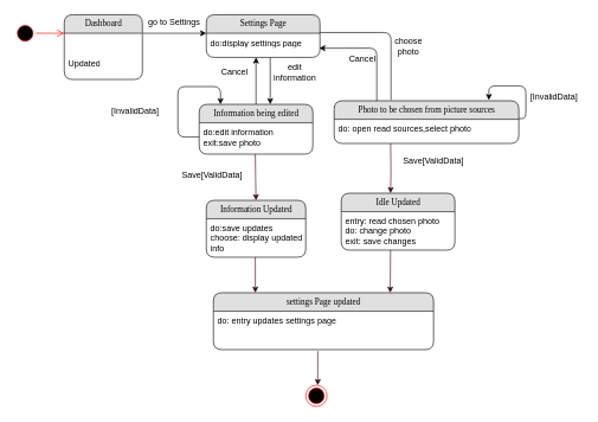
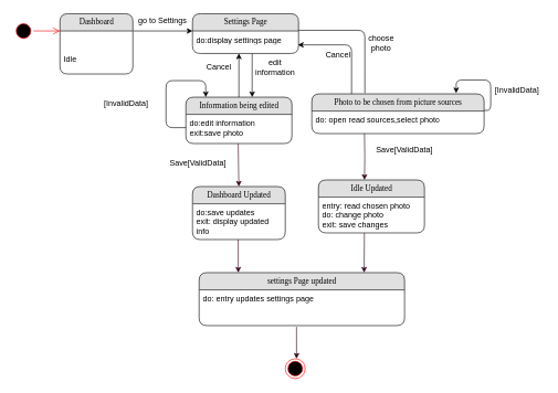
  <mxCell id="0" />
  <mxCell id="1" parent="0" />
  <mxCell id="2" value="" style="ellipse;html=1;shape=startState;fillColor=#000000;strokeColor=#ff0000;" parent="1" vertex="1"><mxGeometry x="20" y="31" width="30" height="30" as="geometry" /></mxCell>
  <mxCell id="3" value="" style="edgeStyle=orthogonalEdgeStyle;html=1;verticalAlign=bottom;endArrow=open;endSize=8;strokeColor=#ff0000;" parent="1" source="2" edge="1"><mxGeometry relative="1" as="geometry"><mxPoint x="90" y="46" as="targetPoint" /></mxGeometry></mxCell>
  <mxCell id="4" value="" style="endArrow=classic;html=1;" parent="1" edge="1"><mxGeometry width="50" height="50" relative="1" as="geometry"><mxPoint x="201" y="46" as="sourcePoint" /><mxPoint x="290" y="46" as="targetPoint" /></mxGeometry></mxCell>
  <mxCell id="5" value="go to Settings" style="text;html=1;strokeColor=none;fillColor=none;align=center;verticalAlign=middle;whiteSpace=wrap;rounded=0;" parent="1" vertex="1"><mxGeometry x="200" y="20" width="90" height="20" as="geometry" /></mxCell>
  <mxCell id="6" value="" style="endArrow=classic;html=1;" parent="1" edge="1"><mxGeometry width="50" height="50" relative="1" as="geometry"><mxPoint x="380" y="72" as="sourcePoint" /><mxPoint x="380" y="146" as="targetPoint" /><Array as="points" /></mxGeometry></mxCell>
  <mxCell id="7" value="" style="ellipse;html=1;shape=endState;fillColor=#000000;strokeColor=#ff0000;" parent="1" vertex="1"><mxGeometry x="430" y="541" width="30" height="30" as="geometry" /></mxCell>
  <mxCell id="8" value="edit information" style="text;html=1;strokeColor=none;fillColor=none;align=center;verticalAlign=middle;whiteSpace=wrap;rounded=0;rotation=0;" parent="1" vertex="1"><mxGeometry x="390" y="91" width="50" height="20" as="geometry" /></mxCell>
  <mxCell id="9" value="" style="endArrow=none;html=1;exitX=1;exitY=-0.038;exitDx=0;exitDy=0;exitPerimeter=0;entryX=0.308;entryY=-0.017;entryDx=0;entryDy=0;entryPerimeter=0;" parent="1" source="34" target="13" edge="1"><mxGeometry width="50" height="50" relative="1" as="geometry"><mxPoint x="410" y="-4" as="sourcePoint" /><mxPoint x="530" y="45" as="targetPoint" /><Array as="points"><mxPoint x="550" y="45" /></Array></mxGeometry></mxCell>
  <mxCell id="10" value="choose photo" style="text;html=1;strokeColor=none;fillColor=none;align=center;verticalAlign=middle;whiteSpace=wrap;rounded=0;rotation=0;" parent="1" vertex="1"><mxGeometry x="540" y="50" width="70" height="30" as="geometry" /></mxCell>
  <mxCell id="11" value="[InvalidData]" style="text;html=1;strokeColor=none;fillColor=none;align=center;verticalAlign=middle;whiteSpace=wrap;rounded=0;" parent="1" vertex="1"><mxGeometry x="150" y="146" width="80" height="20" as="geometry" /></mxCell>
  <mxCell id="12" value="" style="endArrow=classic;html=1;strokeColor=#33001A;entryX=0.434;entryY=0;entryDx=0;entryDy=0;entryPerimeter=0;" parent="1" target="29" edge="1"><mxGeometry width="50" height="50" relative="1" as="geometry"><mxPoint x="549.5" y="200.5" as="sourcePoint" /><mxPoint x="549.5" y="261" as="targetPoint" /><Array as="points"><mxPoint x="550" y="241" /></Array></mxGeometry></mxCell>
  <mxCell id="13" value="Photo to be chosen from picture sources" style="swimlane;html=1;fontStyle=0;childLayout=stackLayout;horizontal=1;startSize=26;fillColor=#e0e0e0;horizontalStack=0;resizeParent=1;resizeLast=0;collapsible=1;marginBottom=0;swimlaneFillColor=#ffffff;align=center;rounded=1;shadow=0;comic=0;labelBackgroundColor=none;strokeWidth=1;fontFamily=Verdana;fontSize=12" parent="1" vertex="1"><mxGeometry x="470" y="141" width="260" height="60" as="geometry" /></mxCell>
  <mxCell id="14" value="do: open read sources,select photo" style="text;html=1;strokeColor=none;fillColor=none;spacingLeft=4;spacingRight=4;whiteSpace=wrap;overflow=hidden;rotatable=0;points=[[0,0.5],[1,0.5]];portConstraint=eastwest;" parent="13" vertex="1"><mxGeometry y="26" width="260" height="34" as="geometry" /></mxCell>
  <mxCell id="15" value="Information being edited" style="swimlane;html=1;fontStyle=0;childLayout=stackLayout;horizontal=1;startSize=26;fillColor=#e0e0e0;horizontalStack=0;resizeParent=1;resizeLast=0;collapsible=1;marginBottom=0;swimlaneFillColor=#ffffff;align=center;rounded=1;shadow=0;comic=0;labelBackgroundColor=none;strokeWidth=1;fontFamily=Verdana;fontSize=12" parent="1" vertex="1"><mxGeometry x="280" y="146" width="160" height="70" as="geometry" /></mxCell>
  <mxCell id="16" value="do:edit information&lt;br&gt;exit:save photo" style="text;html=1;strokeColor=none;fillColor=none;spacingLeft=4;spacingRight=4;whiteSpace=wrap;overflow=hidden;rotatable=0;points=[[0,0.5],[1,0.5]];portConstraint=eastwest;" parent="15" vertex="1"><mxGeometry y="26" width="160" height="40" as="geometry" /></mxCell>
  <mxCell id="17" value="" style="edgeStyle=segmentEdgeStyle;endArrow=classic;html=1;exitX=0;exitY=0.5;exitDx=0;exitDy=0;" parent="15" source="16" edge="1"><mxGeometry width="50" height="50" relative="1" as="geometry"><mxPoint x="-20" y="155" as="sourcePoint" /><mxPoint x="30" as="targetPoint" /><Array as="points"><mxPoint x="-30" y="46" /><mxPoint x="-30" y="-25" /><mxPoint x="30" y="-25" /><mxPoint x="30" /></Array></mxGeometry></mxCell>
  <mxCell id="18" value="Save[ValidData]" style="text;html=1;strokeColor=none;fillColor=none;align=center;verticalAlign=middle;whiteSpace=wrap;rounded=0;" parent="1" vertex="1"><mxGeometry x="590" y="216" width="40" height="20" as="geometry" /></mxCell>
  <mxCell id="19" value="" style="endArrow=classic;html=1;strokeColor=#33001A;entryX=0.803;entryY=0;entryDx=0;entryDy=0;entryPerimeter=0;" parent="1" target="27" edge="1"><mxGeometry width="50" height="50" relative="1" as="geometry"><mxPoint x="549.5" y="341" as="sourcePoint" /><mxPoint x="550" y="401" as="targetPoint" /><Array as="points" /></mxGeometry></mxCell>
  <mxCell id="20" value="" style="endArrow=classic;html=1;strokeColor=#33001A;entryX=0.5;entryY=0;entryDx=0;entryDy=0;" parent="1" target="21" edge="1"><mxGeometry width="50" height="50" relative="1" as="geometry"><mxPoint x="359" y="216" as="sourcePoint" /><mxPoint x="359" y="276.5" as="targetPoint" /><Array as="points"><mxPoint x="359.5" y="256.5" /></Array></mxGeometry></mxCell>
- <mxCell id="21" value="Information Updated" style="swimlane;html=1;fontStyle=0;childLayout=stackLayout;horizontal=1;startSize=26;fillColor=#e0e0e0;horizontalStack=0;resizeParent=1;resizeLast=0;collapsible=1;marginBottom=0;swimlaneFillColor=#ffffff;align=center;rounded=1;shadow=0;comic=0;labelBackgroundColor=none;strokeWidth=1;fontFamily=Verdana;fontSize=12" parent="1" vertex="1"><mxGeometry x="290" y="281" width="140" height="80" as="geometry" /></mxCell>
- <mxCell id="22" value="do:save updates&lt;br&gt;choose: display updated info" style="text;html=1;strokeColor=none;fillColor=none;spacingLeft=4;spacingRight=4;whiteSpace=wrap;overflow=hidden;rotatable=0;points=[[0,0.5],[1,0.5]];portConstraint=eastwest;" parent="21" vertex="1"><mxGeometry y="26" width="140" height="54" as="geometry" /></mxCell>
+ <mxCell id="21" value="Dashboard Updated" style="swimlane;html=1;fontStyle=0;childLayout=stackLayout;horizontal=1;startSize=26;fillColor=#e0e0e0;horizontalStack=0;resizeParent=1;resizeLast=0;collapsible=1;marginBottom=0;swimlaneFillColor=#ffffff;align=center;rounded=1;shadow=0;comic=0;labelBackgroundColor=none;strokeWidth=1;fontFamily=Verdana;fontSize=12" parent="1" vertex="1"><mxGeometry x="290" y="281" width="140" height="80" as="geometry" /></mxCell>
+ <mxCell id="22" value="do:save updates&lt;br&gt;exit: display updated info" style="text;html=1;strokeColor=none;fillColor=none;spacingLeft=4;spacingRight=4;whiteSpace=wrap;overflow=hidden;rotatable=0;points=[[0,0.5],[1,0.5]];portConstraint=eastwest;" parent="21" vertex="1"><mxGeometry y="26" width="140" height="54" as="geometry" /></mxCell>
  <mxCell id="23" value="" style="endArrow=classic;html=1;strokeColor=#33001A;" parent="1" edge="1"><mxGeometry width="50" height="50" relative="1" as="geometry"><mxPoint x="359" y="361" as="sourcePoint" /><mxPoint x="359" y="411" as="targetPoint" /><Array as="points" /></mxGeometry></mxCell>
  <mxCell id="24" value="" style="endArrow=classic;html=1;strokeColor=#33001A;exitX=0.474;exitY=1.037;exitDx=0;exitDy=0;exitPerimeter=0;" parent="1" source="28" edge="1"><mxGeometry width="50" height="50" relative="1" as="geometry"><mxPoint x="380" y="556" as="sourcePoint" /><mxPoint x="447" y="541" as="targetPoint" /><Array as="points" /></mxGeometry></mxCell>
  <mxCell id="25" value="[InvalidData]" style="text;html=1;strokeColor=none;fillColor=none;align=center;verticalAlign=middle;whiteSpace=wrap;rounded=0;" parent="1" vertex="1"><mxGeometry x="740" y="126" width="80" height="20" as="geometry" /></mxCell>
  <mxCell id="26" value="Save[ValidData]&amp;nbsp;" style="text;html=1;strokeColor=none;fillColor=none;align=center;verticalAlign=middle;whiteSpace=wrap;rounded=0;" parent="1" vertex="1"><mxGeometry x="280" y="236" width="40" height="20" as="geometry" /></mxCell>
  <mxCell id="27" value="settings Page updated" style="swimlane;html=1;fontStyle=0;childLayout=stackLayout;horizontal=1;startSize=26;fillColor=#e0e0e0;horizontalStack=0;resizeParent=1;resizeLast=0;collapsible=1;marginBottom=0;swimlaneFillColor=#ffffff;align=center;rounded=1;shadow=0;comic=0;labelBackgroundColor=none;strokeWidth=1;fontFamily=Verdana;fontSize=12" parent="1" vertex="1"><mxGeometry x="300" y="411" width="310" height="80" as="geometry" /></mxCell>
  <mxCell id="28" value="do: entry updates settings page" style="text;html=1;strokeColor=none;fillColor=none;spacingLeft=4;spacingRight=4;whiteSpace=wrap;overflow=hidden;rotatable=0;points=[[0,0.5],[1,0.5]];portConstraint=eastwest;" parent="27" vertex="1"><mxGeometry y="26" width="310" height="54" as="geometry" /></mxCell>
  <mxCell id="29" value="Idle Updated" style="swimlane;html=1;fontStyle=0;childLayout=stackLayout;horizontal=1;startSize=26;fillColor=#e0e0e0;horizontalStack=0;resizeParent=1;resizeLast=0;collapsible=1;marginBottom=0;swimlaneFillColor=#ffffff;align=center;rounded=1;shadow=0;comic=0;labelBackgroundColor=none;strokeWidth=1;fontFamily=Verdana;fontSize=12" parent="1" vertex="1"><mxGeometry x="480" y="271" width="160" height="80" as="geometry" /></mxCell>
  <mxCell id="30" value="entry: read chosen photo&lt;br&gt;do: change photo&lt;br&gt;exit: save changes" style="text;html=1;strokeColor=none;fillColor=none;spacingLeft=4;spacingRight=4;whiteSpace=wrap;overflow=hidden;rotatable=0;points=[[0,0.5],[1,0.5]];portConstraint=eastwest;" parent="29" vertex="1"><mxGeometry y="26" width="160" height="54" as="geometry" /></mxCell>
  <mxCell id="31" value="Dashboard" style="swimlane;html=1;fontStyle=0;childLayout=stackLayout;horizontal=1;startSize=26;fillColor=#e0e0e0;horizontalStack=0;resizeParent=1;resizeLast=0;collapsible=1;marginBottom=0;swimlaneFillColor=#ffffff;align=center;rounded=1;shadow=0;comic=0;labelBackgroundColor=none;strokeWidth=1;fontFamily=Verdana;fontSize=12" parent="1" vertex="1"><mxGeometry x="90" y="20" width="110" height="91" as="geometry" /></mxCell>
- <mxCell id="32" value="&lt;br&gt;&lt;br&gt;Updated" style="text;html=1;strokeColor=none;fillColor=none;spacingLeft=4;spacingRight=4;whiteSpace=wrap;overflow=hidden;rotatable=0;points=[[0,0.5],[1,0.5]];portConstraint=eastwest;" parent="31" vertex="1"><mxGeometry y="26" width="110" height="54" as="geometry" /></mxCell>
+ <mxCell id="32" value="&lt;br&gt;&lt;br&gt;Idle" style="text;html=1;strokeColor=none;fillColor=none;spacingLeft=4;spacingRight=4;whiteSpace=wrap;overflow=hidden;rotatable=0;points=[[0,0.5],[1,0.5]];portConstraint=eastwest;" parent="31" vertex="1"><mxGeometry y="26" width="110" height="54" as="geometry" /></mxCell>
  <mxCell id="33" value="Settings Page" style="swimlane;html=1;fontStyle=0;childLayout=stackLayout;horizontal=1;startSize=26;fillColor=#e0e0e0;horizontalStack=0;resizeParent=1;resizeLast=0;collapsible=1;marginBottom=0;swimlaneFillColor=#ffffff;align=center;rounded=1;shadow=0;comic=0;labelBackgroundColor=none;strokeWidth=1;fontFamily=Verdana;fontSize=12" parent="1" vertex="1"><mxGeometry x="290" y="20" width="160" height="60" as="geometry" /></mxCell>
  <mxCell id="34" value="do:display settings page" style="text;html=1;strokeColor=none;fillColor=none;spacingLeft=4;spacingRight=4;whiteSpace=wrap;overflow=hidden;rotatable=0;points=[[0,0.5],[1,0.5]];portConstraint=eastwest;" parent="33" vertex="1"><mxGeometry y="26" width="160" height="26" as="geometry" /></mxCell>
  <mxCell id="35" value="" style="edgeStyle=segmentEdgeStyle;endArrow=classic;html=1;entryX=0.838;entryY=-0.017;entryDx=0;entryDy=0;entryPerimeter=0;" parent="1" target="13" edge="1"><mxGeometry width="50" height="50" relative="1" as="geometry"><mxPoint x="730" y="166" as="sourcePoint" /><mxPoint x="710" y="120" as="targetPoint" /><Array as="points"><mxPoint x="740" y="166" /><mxPoint x="740" y="120" /><mxPoint x="688" y="120" /></Array></mxGeometry></mxCell>
  <mxCell id="36" value="" style="endArrow=classic;html=1;exitX=0.5;exitY=0;exitDx=0;exitDy=0;" parent="1" source="15" edge="1"><mxGeometry width="50" height="50" relative="1" as="geometry"><mxPoint x="350" y="140" as="sourcePoint" /><mxPoint x="360" y="80" as="targetPoint" /></mxGeometry></mxCell>
  <mxCell id="37" value="Cancel" style="text;html=1;strokeColor=none;fillColor=none;align=center;verticalAlign=middle;whiteSpace=wrap;rounded=0;" parent="1" vertex="1"><mxGeometry x="310" y="91" width="40" height="20" as="geometry" /></mxCell>
  <mxCell id="38" value="" style="endArrow=classic;html=1;exitX=0.5;exitY=0;exitDx=0;exitDy=0;entryX=0.994;entryY=0.808;entryDx=0;entryDy=0;entryPerimeter=0;" parent="1" target="34" edge="1"><mxGeometry width="50" height="50" relative="1" as="geometry"><mxPoint x="530" y="141" as="sourcePoint" /><mxPoint x="500" y="71" as="targetPoint" /><Array as="points"><mxPoint x="530" y="67" /></Array></mxGeometry></mxCell>
  <mxCell id="39" value="Cancel" style="text;html=1;strokeColor=none;fillColor=none;align=center;verticalAlign=middle;whiteSpace=wrap;rounded=0;" parent="1" vertex="1"><mxGeometry x="490" y="72" width="40" height="20" as="geometry" /></mxCell>
